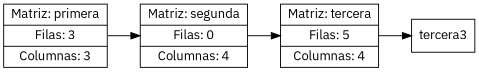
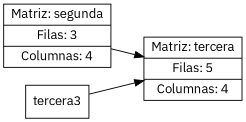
  digraph {
    fontname="IBM Plex Sans"
    rankdir=LR
    node [fontname="IBM Plex Sans" shape=record]
    edge [fontname="IBM Plex Sans"]
-   n1 [label="Matriz: primera | Filas: 3 | Columnas: 3"]
-   n2 [label="Matriz: segunda | Filas: 0 | Columnas: 4"]
+   n2 [label="Matriz: segunda | Filas: 3 | Columnas: 4"]
    n3 [label="Matriz: tercera | Filas: 5 | Columnas: 4"]
    n4 [label=tercera3]
-   n1 -> n2
    n2 -> n3
-   n3 -> n4
+   n4 -> n3
  }
